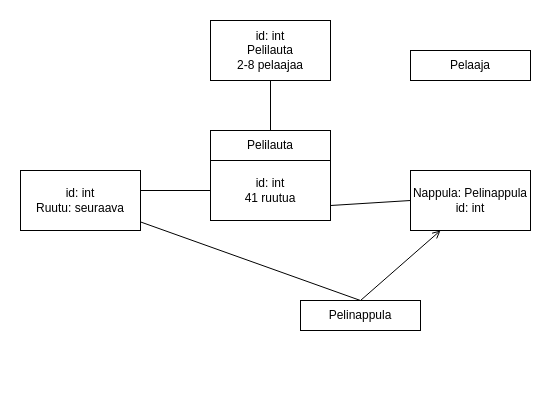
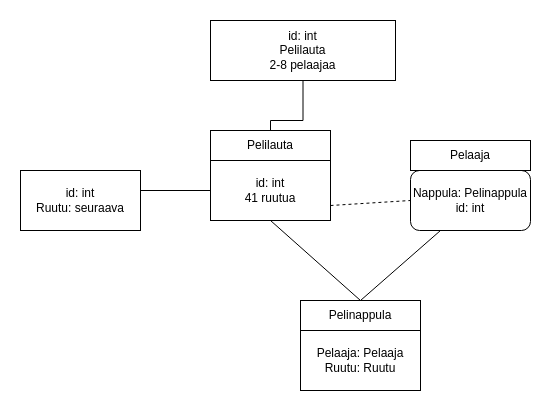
  <mxCell id="0" />
  <mxCell id="1" parent="0" />
  <mxCell id="2" value="" style="edgeStyle=orthogonalEdgeStyle;rounded=0;orthogonalLoop=1;jettySize=auto;html=1;" edge="1" parent="1" source="3" target="4"><mxGeometry relative="1" as="geometry" /></mxCell>
- <mxCell id="3" value="id: int&lt;br&gt;Pelilauta&lt;br&gt;2-8 pelaajaa" style="rounded=0;whiteSpace=wrap;html=1;" vertex="1" parent="1"><mxGeometry x="210" y="20" width="120" height="60" as="geometry" /></mxCell>
+ <mxCell id="3" value="id: int&lt;br&gt;Pelilauta&lt;br&gt;2-8 pelaajaa" style="rounded=0;whiteSpace=wrap;html=1;" vertex="1" parent="1"><mxGeometry x="210" y="20" width="185" height="60" as="geometry" /></mxCell>
  <mxCell id="4" value="Pelilauta&lt;br&gt;2-8 pelaajaa" style="rounded=0;whiteSpace=wrap;html=1;" vertex="1" parent="1"><mxGeometry x="210" y="160" width="120" height="60" as="geometry" /></mxCell>
  <mxCell id="5" value="Pelilauta" style="rounded=0;whiteSpace=wrap;html=1;" vertex="1" parent="1"><mxGeometry x="210" y="130" width="120" height="30" as="geometry" /></mxCell>
  <mxCell id="6" value="" style="edgeStyle=orthogonalEdgeStyle;rounded=0;orthogonalLoop=1;jettySize=auto;html=1;" edge="1" parent="1" source="7"><mxGeometry relative="1" as="geometry"><mxPoint x="130" y="190" as="targetPoint" /></mxGeometry></mxCell>
  <mxCell id="7" value="id: int&lt;br&gt;41 ruutua" style="rounded=0;whiteSpace=wrap;html=1;" vertex="1" parent="1"><mxGeometry x="210" y="160" width="120" height="60" as="geometry" /></mxCell>
  <mxCell id="8" style="edgeStyle=orthogonalEdgeStyle;rounded=0;orthogonalLoop=1;jettySize=auto;html=1;exitX=0.5;exitY=1;exitDx=0;exitDy=0;" edge="1" parent="1" source="5" target="5"><mxGeometry relative="1" as="geometry" /></mxCell>
- <mxCell id="9" value="Nappula: Pelinappula&lt;br&gt;id: int" style="rounded=0;whiteSpace=wrap;html=1;" vertex="1" parent="1"><mxGeometry x="410" y="170" width="120" height="60" as="geometry" /></mxCell>
- <mxCell id="10" value="Pelaaja" style="rounded=0;whiteSpace=wrap;html=1;" vertex="1" parent="1"><mxGeometry x="410" y="50" width="120" height="30" as="geometry" /></mxCell>
+ <mxCell id="9" value="Nappula: Pelinappula&lt;br&gt;id: int" style="whiteSpace=wrap;html=1;rounded=1;" vertex="1" parent="1"><mxGeometry x="410" y="170" width="120" height="60" as="geometry" /></mxCell>
+ <mxCell id="10" value="Pelaaja" style="rounded=0;whiteSpace=wrap;html=1;" vertex="1" parent="1"><mxGeometry x="410" y="140" width="120" height="30" as="geometry" /></mxCell>
  <mxCell id="11" value="id: int&lt;br&gt;Ruutu: seuraava" style="rounded=0;whiteSpace=wrap;html=1;" vertex="1" parent="1"><mxGeometry x="20" y="170" width="120" height="60" as="geometry" /></mxCell>
+ <mxCell id="12" value="Pelaaja: Pelaaja&lt;br&gt;Ruutu: Ruutu" style="rounded=0;whiteSpace=wrap;html=1;" vertex="1" parent="1"><mxGeometry x="300" y="330" width="120" height="60" as="geometry" /></mxCell>
  <mxCell id="13" value="Pelinappula" style="rounded=0;whiteSpace=wrap;html=1;" vertex="1" parent="1"><mxGeometry x="300" y="300" width="120" height="30" as="geometry" /></mxCell>
- <mxCell id="14" value="" style="endArrow=none;html=1;entryX=0;entryY=0.5;entryDx=0;entryDy=0;exitX=1;exitY=0.75;exitDx=0;exitDy=0;" edge="1" parent="1" source="7" target="9"><mxGeometry width="50" height="50" relative="1" as="geometry"><mxPoint x="250" y="220" as="sourcePoint" /><mxPoint x="300" y="170" as="targetPoint" /></mxGeometry></mxCell>
- <mxCell id="15" value="" style="endArrow=open;html=1;entryX=0.25;entryY=1;entryDx=0;entryDy=0;exitX=0.5;exitY=0;exitDx=0;exitDy=0;" edge="1" parent="1" source="13" target="9"><mxGeometry width="50" height="50" relative="1" as="geometry"><mxPoint x="250" y="220" as="sourcePoint" /><mxPoint x="300" y="170" as="targetPoint" /></mxGeometry></mxCell>
- <mxCell id="16" value="" style="endArrow=none;html=1;exitX=0.5;exitY=0;exitDx=0;exitDy=0;" edge="1" parent="1" source="13" target="11"><mxGeometry width="50" height="50" relative="1" as="geometry"><mxPoint x="250" y="220" as="sourcePoint" /><mxPoint x="300" y="170" as="targetPoint" /></mxGeometry></mxCell>
+ <mxCell id="14" value="" style="endArrow=none;html=1;entryX=0;entryY=0.5;entryDx=0;entryDy=0;exitX=1;exitY=0.75;exitDx=0;exitDy=0;dashed=1;" edge="1" parent="1" source="7" target="9"><mxGeometry width="50" height="50" relative="1" as="geometry"><mxPoint x="250" y="220" as="sourcePoint" /><mxPoint x="300" y="170" as="targetPoint" /></mxGeometry></mxCell>
+ <mxCell id="15" value="" style="endArrow=none;html=1;entryX=0.25;entryY=1;entryDx=0;entryDy=0;exitX=0.5;exitY=0;exitDx=0;exitDy=0;" edge="1" parent="1" source="13" target="9"><mxGeometry width="50" height="50" relative="1" as="geometry"><mxPoint x="250" y="220" as="sourcePoint" /><mxPoint x="300" y="170" as="targetPoint" /></mxGeometry></mxCell>
+ <mxCell id="16" value="" style="endArrow=none;html=1;exitX=0.5;exitY=0;exitDx=0;exitDy=0;entryX=0.5;entryY=1;entryDx=0;entryDy=0;" edge="1" parent="1" source="13" target="7"><mxGeometry width="50" height="50" relative="1" as="geometry"><mxPoint x="250" y="220" as="sourcePoint" /><mxPoint x="300" y="170" as="targetPoint" /></mxGeometry></mxCell>
